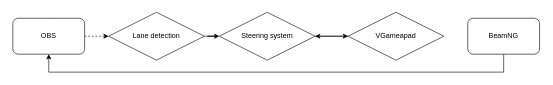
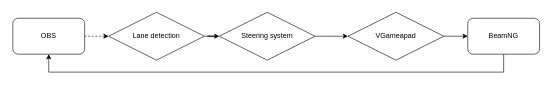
  <mxCell id="0" />
  <mxCell id="1" parent="0" />
  <mxCell id="2" style="edgeStyle=orthogonalEdgeStyle;rounded=0;orthogonalLoop=1;jettySize=auto;html=1;entryX=0;entryY=0.5;entryDx=0;entryDy=0;exitX=0.5;exitY=0;exitDx=0;exitDy=0;dashed=1;" edge="1" parent="1" source="3" target="5"><mxGeometry relative="1" as="geometry"><Array as="points"><mxPoint x="80" y="60" /></Array></mxGeometry></mxCell>
  <mxCell id="3" value="OBS" style="rounded=1;whiteSpace=wrap;html=1;" vertex="1" parent="1"><mxGeometry x="20" y="30" width="120" height="60" as="geometry" /></mxCell>
  <mxCell id="4" style="edgeStyle=orthogonalEdgeStyle;rounded=0;orthogonalLoop=1;jettySize=auto;html=1;entryX=0;entryY=0.5;entryDx=0;entryDy=0;" edge="1" parent="1" source="5" target="7"><mxGeometry relative="1" as="geometry" /></mxCell>
  <mxCell id="5" value="Lane detection" style="rhombus;whiteSpace=wrap;html=1;" vertex="1" parent="1"><mxGeometry x="180" y="20" width="160" height="80" as="geometry" /></mxCell>
  <mxCell id="6" style="edgeStyle=orthogonalEdgeStyle;rounded=0;orthogonalLoop=1;jettySize=auto;html=1;" edge="1" parent="1" source="7"><mxGeometry relative="1" as="geometry"><mxPoint x="580" y="60" as="targetPoint" /></mxGeometry></mxCell>
  <mxCell id="7" value="Steering system" style="rhombus;whiteSpace=wrap;html=1;" vertex="1" parent="1"><mxGeometry x="365" y="20" width="160" height="80" as="geometry" /></mxCell>
  <mxCell id="8" style="edgeStyle=orthogonalEdgeStyle;rounded=0;orthogonalLoop=1;jettySize=auto;html=1;entryX=0.5;entryY=1;entryDx=0;entryDy=0;" edge="1" parent="1" source="9" target="3"><mxGeometry relative="1" as="geometry"><Array as="points"><mxPoint x="840" y="120" /><mxPoint x="80" y="120" /></Array></mxGeometry></mxCell>
  <mxCell id="9" value="BeamNG" style="rounded=1;whiteSpace=wrap;html=1;" vertex="1" parent="1"><mxGeometry x="780" y="30" width="120" height="60" as="geometry" /></mxCell>
- <mxCell id="10" style="edgeStyle=orthogonalEdgeStyle;rounded=0;orthogonalLoop=1;jettySize=auto;html=1;" edge="1" parent="1" source="11" target="7"><mxGeometry relative="1" as="geometry" /></mxCell>
+ <mxCell id="10" style="edgeStyle=orthogonalEdgeStyle;rounded=0;orthogonalLoop=1;jettySize=auto;html=1;" edge="1" parent="1" source="11" target="9"><mxGeometry relative="1" as="geometry" /></mxCell>
  <mxCell id="11" value="VGameapad" style="rhombus;whiteSpace=wrap;html=1;" vertex="1" parent="1"><mxGeometry x="580" y="20" width="160" height="80" as="geometry" /></mxCell>
